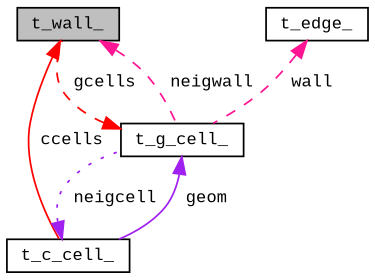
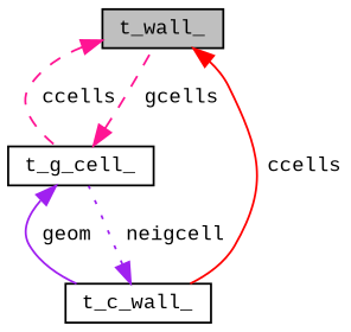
  digraph {
    fontname="Liberation Mono"
    node [color=black fillcolor=white fontname="Liberation Mono" fontsize=10 shape=record style=filled]
    edge [color=deeppink dir=back fontname="Liberation Mono" fontsize=10 labelfontname=Helvetica labelfontsize=10 style=dashed]
    n1 [fillcolor=grey75 fontcolor=black height=0.2 label=t_wall_ width=0.4]
    n2 [height=0.2 label=t_g_cell_ width=0.4]
-   n3 [height=0.2 label=t_c_cell_ width=0.4]
-   n4 [height=0.2 label=t_edge_ width=0.4]
-   n1 -> n2 [label=" neigwall"]
+   n3 [height=0.2 label=t_c_wall_ width=0.4]
+   n1 -> n2 [label=" ccells"]
    n1 -> n3 [color=red label=" ccells" style=solid]
-   n2 -> n1 [color=red label=" gcells"]
+   n2 -> n1 [label=" gcells"]
    n2 -> n3 [color=purple label=" geom" style=solid]
    n3 -> n2 [color=purple label=" neigcell" style=dotted]
-   n4 -> n2 [label=" wall"]
  }
